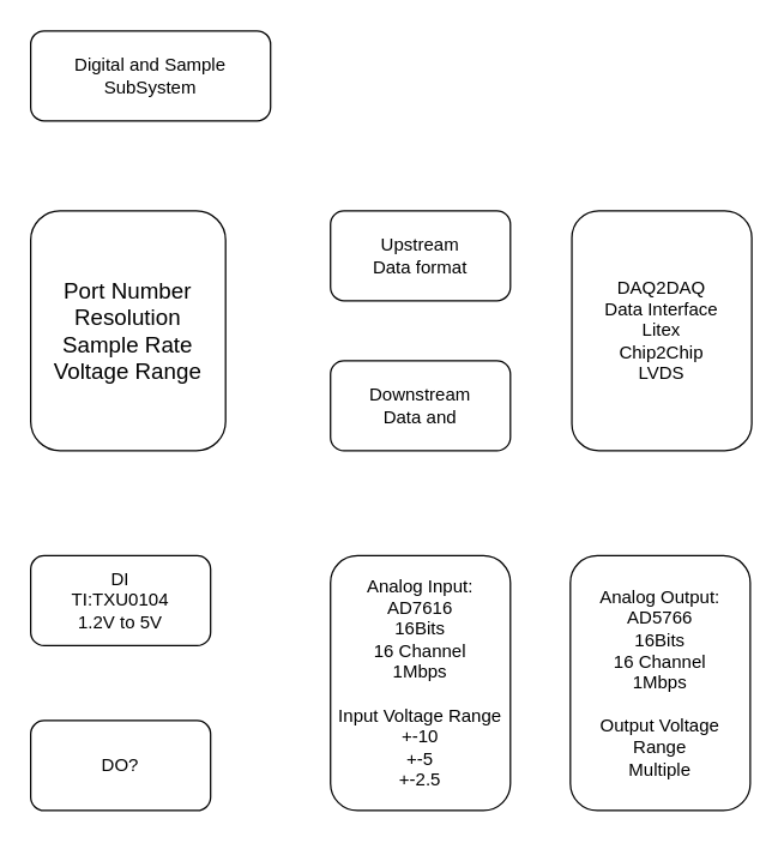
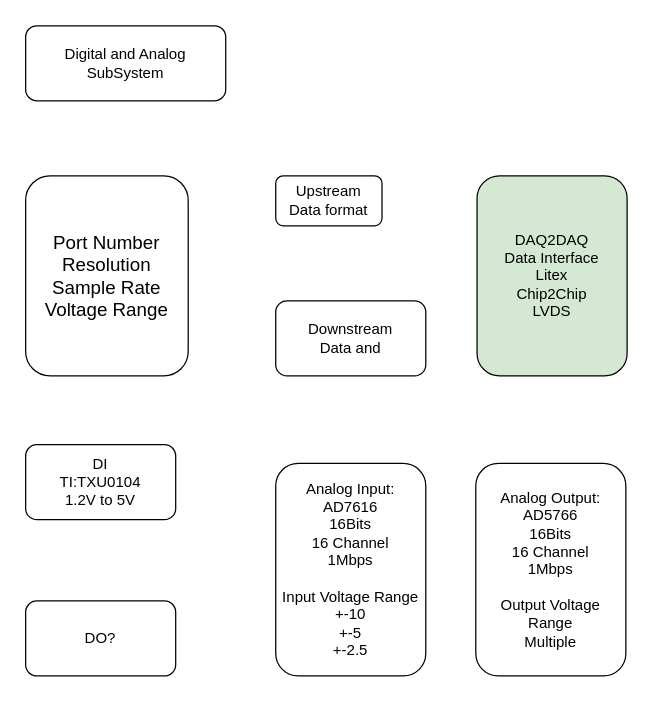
  <mxCell id="0" />
  <mxCell id="1" parent="0" />
- <mxCell id="2" value="Digital and Sample&lt;br&gt;SubSystem" style="rounded=1;whiteSpace=wrap;html=1;" parent="1" vertex="1"><mxGeometry x="20" y="20" width="160" height="60" as="geometry" /></mxCell>
+ <mxCell id="2" value="Digital and Analog&lt;br&gt;SubSystem" style="rounded=1;whiteSpace=wrap;html=1;" parent="1" vertex="1"><mxGeometry x="20" y="20" width="160" height="60" as="geometry" /></mxCell>
  <mxCell id="3" value="&lt;font style=&quot;font-size: 15px;&quot;&gt;Port Number&lt;br&gt;Resolution&lt;br&gt;Sample Rate&lt;br&gt;Voltage Range&lt;/font&gt;" style="rounded=1;whiteSpace=wrap;html=1;" vertex="1" parent="1"><mxGeometry x="20" y="140" width="130" height="160" as="geometry" /></mxCell>
- <mxCell id="4" value="Upstream &lt;br&gt;Data format" style="rounded=1;whiteSpace=wrap;html=1;" vertex="1" parent="1"><mxGeometry x="220" y="140" width="120" height="60" as="geometry" /></mxCell>
+ <mxCell id="4" value="Upstream &lt;br&gt;Data format" style="rounded=1;whiteSpace=wrap;html=1;" vertex="1" parent="1"><mxGeometry x="220" y="140" width="85" height="40" as="geometry" /></mxCell>
  <mxCell id="5" value="Downstream&lt;br&gt;Data and" style="rounded=1;whiteSpace=wrap;html=1;" vertex="1" parent="1"><mxGeometry x="220" y="240" width="120" height="60" as="geometry" /></mxCell>
- <mxCell id="6" value="DI&lt;br&gt;TI:TXU0104&lt;br&gt;1.2V to 5V" style="rounded=1;whiteSpace=wrap;html=1;" vertex="1" parent="1"><mxGeometry x="20" y="370" width="120" height="60" as="geometry" /></mxCell>
+ <mxCell id="6" value="DI&lt;br&gt;TI:TXU0104&lt;br&gt;1.2V to 5V" style="rounded=1;whiteSpace=wrap;html=1;" vertex="1" parent="1"><mxGeometry x="20" y="355" width="120" height="60" as="geometry" /></mxCell>
  <mxCell id="7" value="DO?" style="rounded=1;whiteSpace=wrap;html=1;" vertex="1" parent="1"><mxGeometry x="20" y="480" width="120" height="60" as="geometry" /></mxCell>
  <mxCell id="8" value="Analog Input:&lt;br&gt;AD7616&lt;br&gt;16Bits&lt;br&gt;16 Channel&lt;br&gt;1Mbps&lt;br&gt;&lt;br&gt;Input Voltage Range&lt;br&gt;+-10&lt;br&gt;+-5&lt;br&gt;+-2.5" style="rounded=1;whiteSpace=wrap;html=1;" vertex="1" parent="1"><mxGeometry x="220" y="370" width="120" height="170" as="geometry" /></mxCell>
  <mxCell id="9" value="Analog Output:&lt;br&gt;AD5766&lt;br&gt;16Bits&lt;br&gt;16 Channel&lt;br&gt;1Mbps&lt;br&gt;&lt;br&gt;Output Voltage Range&lt;br&gt;Multiple" style="rounded=1;whiteSpace=wrap;html=1;" vertex="1" parent="1"><mxGeometry x="380" y="370" width="120" height="170" as="geometry" /></mxCell>
- <mxCell id="10" value="DAQ2DAQ&lt;br&gt;Data Interface&lt;br&gt;Litex&lt;br&gt;Chip2Chip&lt;br&gt;LVDS" style="rounded=1;whiteSpace=wrap;html=1;" vertex="1" parent="1"><mxGeometry x="381" y="140" width="120" height="160" as="geometry" /></mxCell>
+ <mxCell id="10" value="DAQ2DAQ&lt;br&gt;Data Interface&lt;br&gt;Litex&lt;br&gt;Chip2Chip&lt;br&gt;LVDS" style="rounded=1;whiteSpace=wrap;html=1;fillColor=#d5e8d4;" vertex="1" parent="1"><mxGeometry x="381" y="140" width="120" height="160" as="geometry" /></mxCell>
